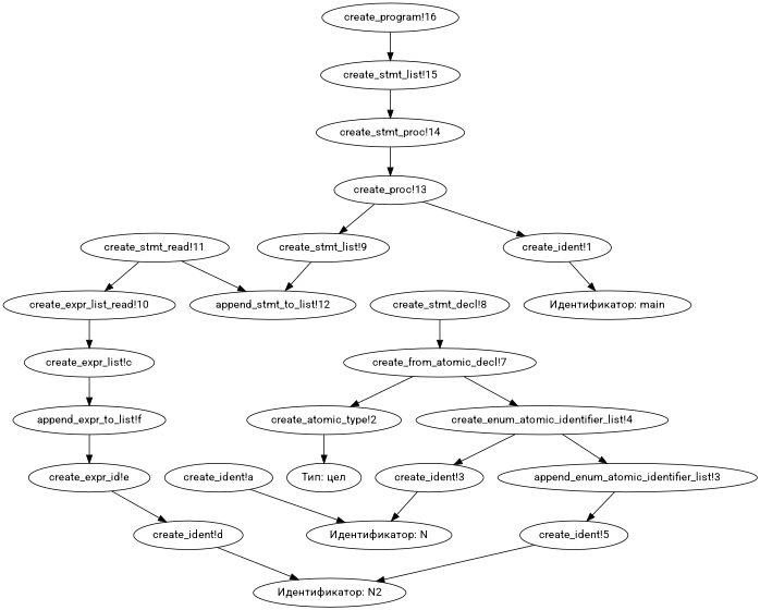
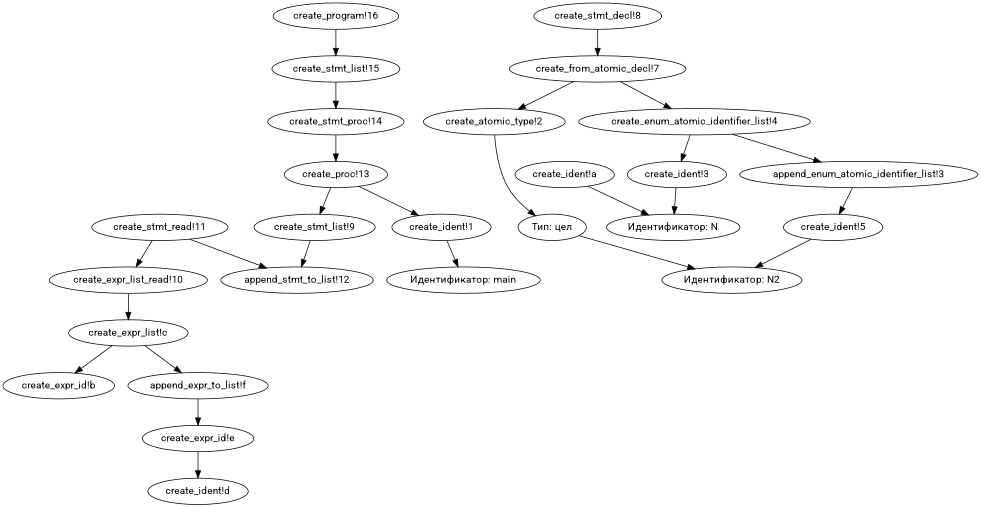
  digraph {
    fontname=Roboto
    node [fontname=Roboto]
    edge [fontname=Roboto]
    "create_ident!1"
    "Идентификатор: main"
    "create_atomic_type!2"
    "Тип: цел"
    "create_ident!3"
    "Идентификатор: N"
    "create_enum_atomic_identifier_list!4"
    n8 [label="append_enum_atomic_identifier_list!3"]
    "create_ident!5"
    "Идентификатор: N2"
    "create_from_atomic_decl!7"
    "create_stmt_decl!8"
    "create_stmt_list!9"
    "append_stmt_to_list!12"
    "create_ident!a"
    "create_expr_list!c"
+   "create_expr_id!b"
    "append_expr_to_list!f"
    "create_expr_id!e"
    "create_ident!d"
    "create_expr_list_read!10"
    "create_stmt_read!11"
    "create_proc!13"
    "create_stmt_proc!14"
    "create_stmt_list!15"
    "create_program!16"
    "create_ident!1" -> "Идентификатор: main"
    "create_atomic_type!2" -> "Тип: цел"
    "create_ident!3" -> "Идентификатор: N"
    "create_enum_atomic_identifier_list!4" -> "create_ident!3"
    "create_enum_atomic_identifier_list!4" -> n8
    n8 -> "create_ident!5"
    "create_ident!5" -> "Идентификатор: N2"
    "create_from_atomic_decl!7" -> "create_atomic_type!2"
    "create_from_atomic_decl!7" -> "create_enum_atomic_identifier_list!4"
    "create_stmt_decl!8" -> "create_from_atomic_decl!7"
    "create_stmt_list!9" -> "append_stmt_to_list!12"
    "create_ident!a" -> "Идентификатор: N"
+   "create_expr_list!c" -> "create_expr_id!b"
    "create_expr_list!c" -> "append_expr_to_list!f"
    "append_expr_to_list!f" -> "create_expr_id!e"
    "create_expr_id!e" -> "create_ident!d"
-   "create_ident!d" -> "Идентификатор: N2"
+   "Тип: цел" -> "Идентификатор: N2"
    "create_expr_list_read!10" -> "create_expr_list!c"
    "create_stmt_read!11" -> "append_stmt_to_list!12"
    "create_stmt_read!11" -> "create_expr_list_read!10"
    "create_proc!13" -> "create_ident!1"
    "create_proc!13" -> "create_stmt_list!9"
    "create_stmt_proc!14" -> "create_proc!13"
    "create_stmt_list!15" -> "create_stmt_proc!14"
    "create_program!16" -> "create_stmt_list!15"
  }
